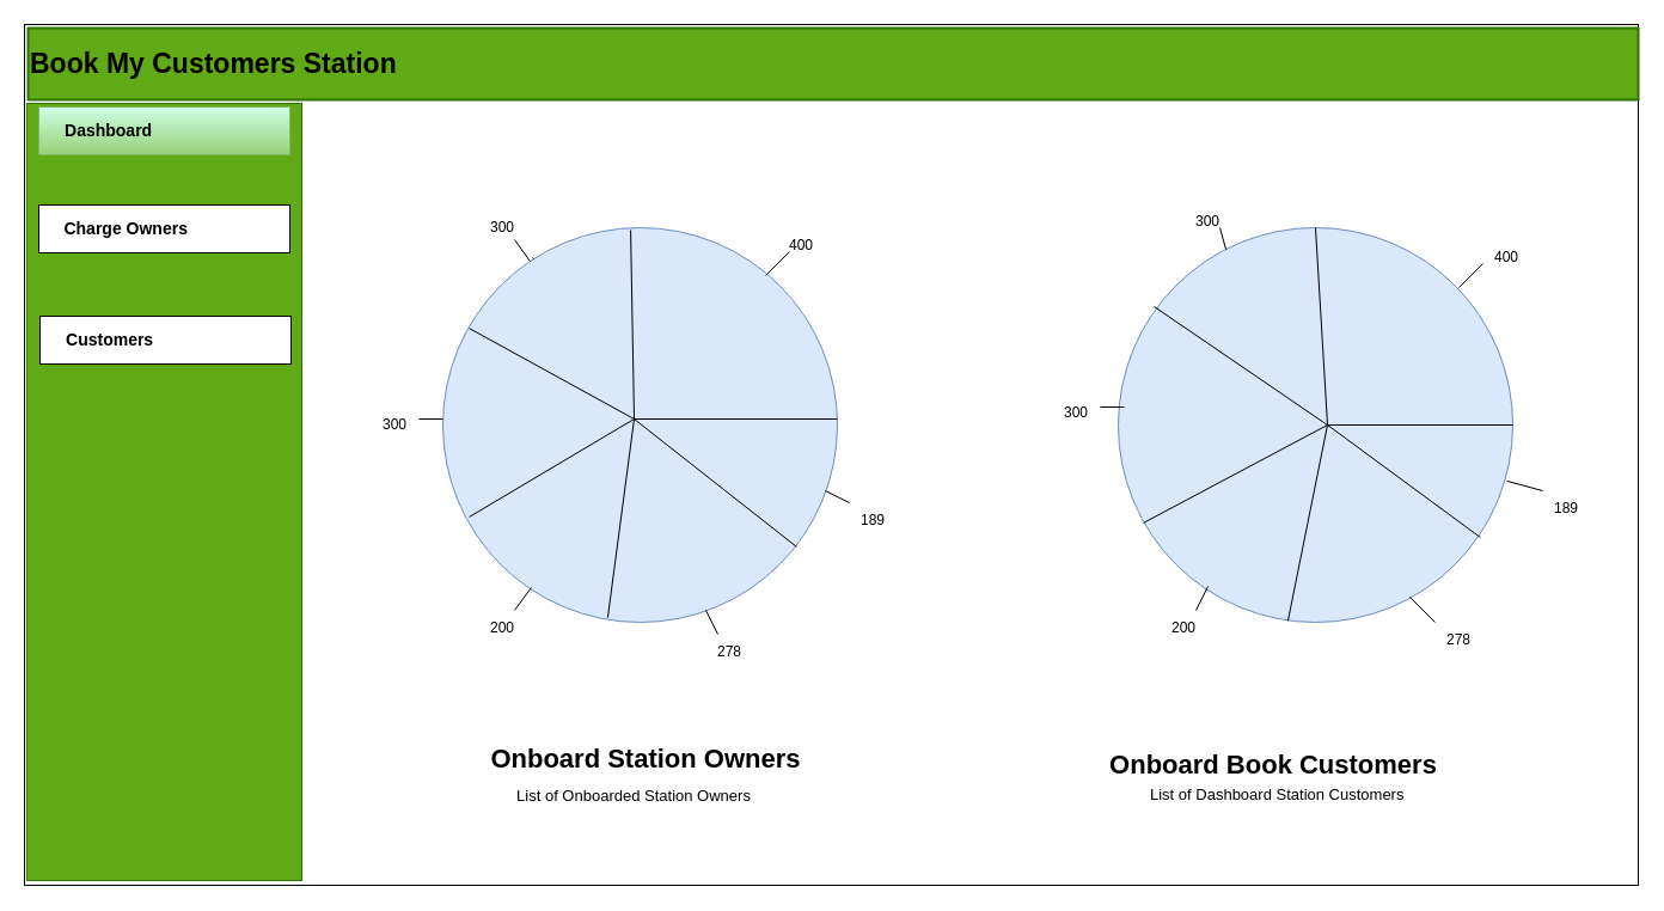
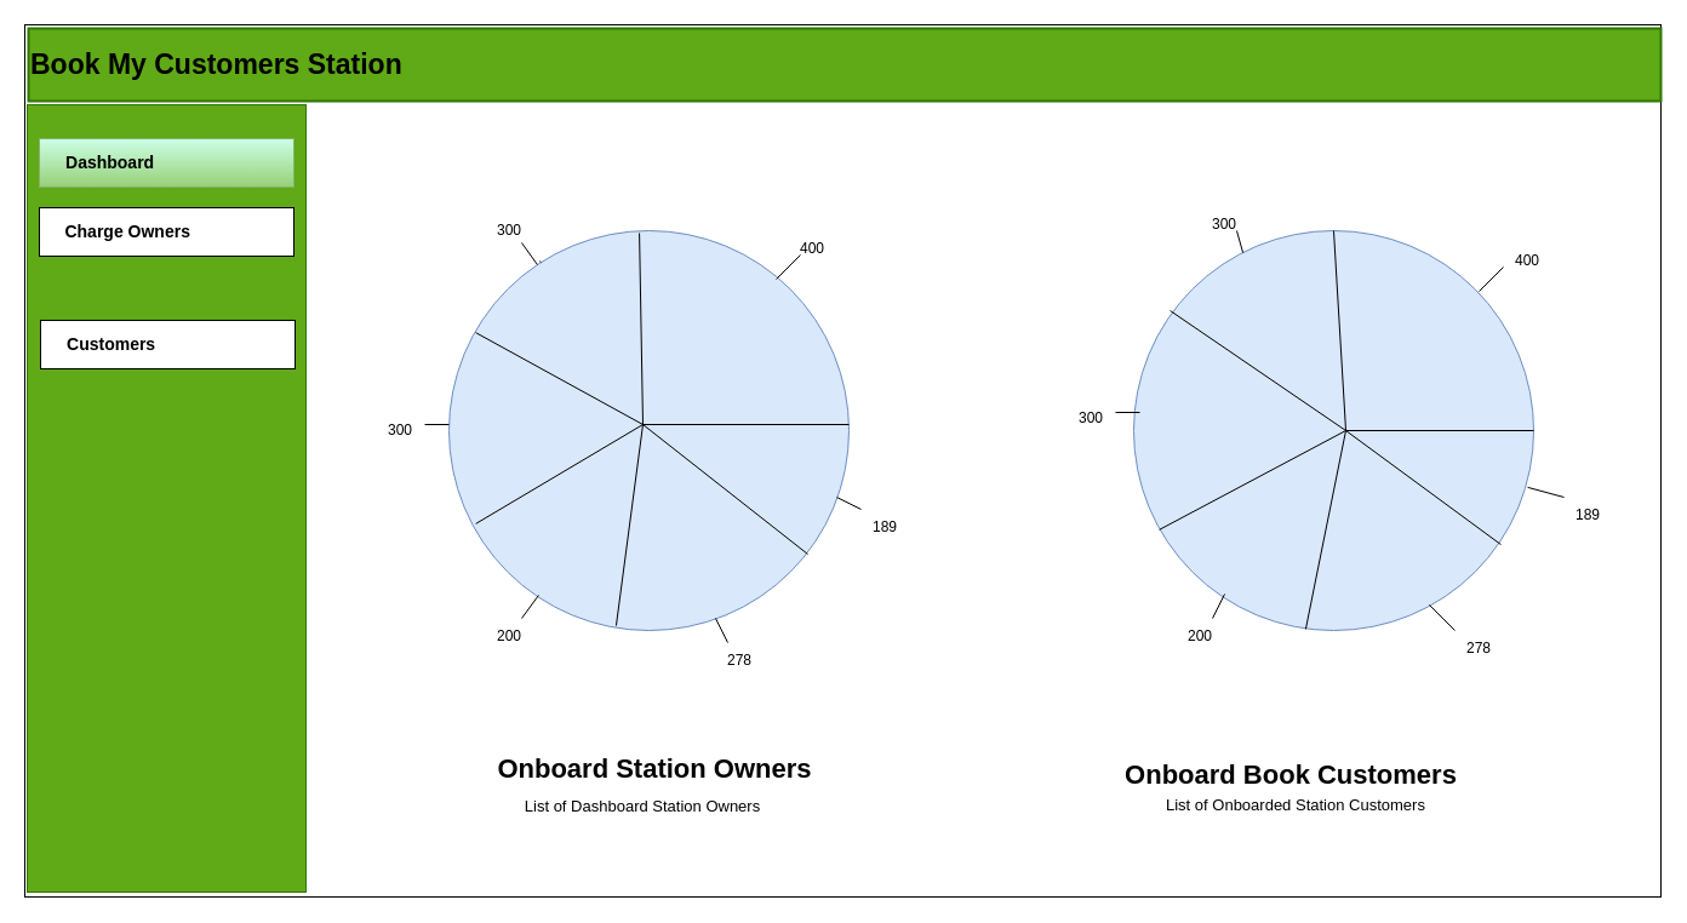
  <mxCell id="0" />
  <mxCell id="1" parent="0" />
  <mxCell id="2" value="" style="rounded=0;whiteSpace=wrap;html=1;" vertex="1" parent="1"><mxGeometry y="20" width="1350" height="720" as="geometry" x="20" /></mxCell>
  <mxCell id="3" value="" style="rounded=0;whiteSpace=wrap;html=1;fillColor=#60a917;fontColor=#ffffff;strokeColor=#2D7600;" vertex="1" parent="1"><mxGeometry x="22" y="86" width="230" height="650" as="geometry" /></mxCell>
- <mxCell id="4" value="&amp;nbsp;&amp;nbsp;&amp;nbsp;&amp;nbsp;&amp;nbsp; &lt;font style=&quot;font-size: 14px;&quot;&gt;&lt;b&gt;Dashboard&lt;/b&gt;&lt;/font&gt;" style="rounded=0;whiteSpace=wrap;html=1;align=left;fillColor=#CCFFE6;gradientColor=#97d077;strokeColor=#82b366;" vertex="1" parent="1"><mxGeometry x="32" y="89" width="210" height="40" as="geometry" /></mxCell>
+ <mxCell id="4" value="&amp;nbsp;&amp;nbsp;&amp;nbsp;&amp;nbsp;&amp;nbsp; &lt;font style=&quot;font-size: 14px;&quot;&gt;&lt;b&gt;Dashboard&lt;/b&gt;&lt;/font&gt;" style="rounded=0;whiteSpace=wrap;html=1;align=left;fillColor=#CCFFE6;gradientColor=#97d077;strokeColor=#82b366;" vertex="1" parent="1"><mxGeometry x="32" y="114" width="210" height="40" as="geometry" /></mxCell>
  <mxCell id="5" value="&lt;div align=&quot;left&quot;&gt;&lt;font style=&quot;font-size: 14px;&quot;&gt;&lt;b&gt;&amp;nbsp;&amp;nbsp;&amp;nbsp;&amp;nbsp; Charge Owners&lt;/b&gt;&lt;/font&gt;&lt;/div&gt;" style="rounded=0;whiteSpace=wrap;html=1;align=left;" vertex="1" parent="1"><mxGeometry x="32" y="171" width="210" height="40" as="geometry" /></mxCell>
  <mxCell id="6" value="&amp;nbsp;&amp;nbsp;&amp;nbsp;&amp;nbsp;&amp;nbsp; &lt;font style=&quot;font-size: 14px;&quot;&gt;&lt;b&gt;Customers&lt;/b&gt;&lt;/font&gt;" style="rounded=0;whiteSpace=wrap;html=1;align=left;" vertex="1" parent="1"><mxGeometry x="33" y="264" width="210" height="40" as="geometry" /></mxCell>
  <mxCell id="7" value="&lt;font size=&quot;1&quot;&gt;&lt;b&gt;&lt;font style=&quot;font-size: 22px;&quot;&gt;Onboard Station Owners&lt;/font&gt;&lt;/b&gt;&lt;/font&gt;" style="text;html=1;strokeColor=none;fillColor=none;align=center;verticalAlign=middle;whiteSpace=wrap;rounded=0;" vertex="1" parent="1"><mxGeometry x="380" y="610" width="320" height="50" as="geometry" /></mxCell>
- <mxCell id="8" value="&lt;font style=&quot;font-size: 13px;&quot;&gt;List of Onboarded Station Owners&lt;/font&gt;" style="text;html=1;strokeColor=none;fillColor=none;align=center;verticalAlign=middle;whiteSpace=wrap;rounded=0;" vertex="1" parent="1"><mxGeometry x="410" y="650" width="240" height="30" as="geometry" /></mxCell>
+ <mxCell id="8" value="&lt;font style=&quot;font-size: 13px;&quot;&gt;List of Dashboard Station Owners&lt;/font&gt;" style="text;html=1;strokeColor=none;fillColor=none;align=center;verticalAlign=middle;whiteSpace=wrap;rounded=0;" vertex="1" parent="1"><mxGeometry x="410" y="650" width="240" height="30" as="geometry" /></mxCell>
  <mxCell id="9" value="&lt;font size=&quot;1&quot;&gt;&lt;b&gt;&lt;font style=&quot;font-size: 22px;&quot;&gt;Onboard Book Customers&lt;br&gt;&lt;/font&gt;&lt;/b&gt;&lt;/font&gt;" style="text;html=1;strokeColor=none;fillColor=none;align=center;verticalAlign=middle;whiteSpace=wrap;rounded=0;" vertex="1" parent="1"><mxGeometry x="910" y="620" width="310" height="40" as="geometry" /></mxCell>
- <mxCell id="10" value="&lt;font style=&quot;font-size: 13px;&quot;&gt;List of Dashboard Station Customers&lt;br&gt;&lt;/font&gt;" style="text;whiteSpace=wrap;html=1;" vertex="1" parent="1"><mxGeometry x="960" y="650" width="230" height="40" as="geometry" /></mxCell>
+ <mxCell id="10" value="&lt;font style=&quot;font-size: 13px;&quot;&gt;List of Onboarded Station Customers&lt;br&gt;&lt;/font&gt;" style="text;whiteSpace=wrap;html=1;" vertex="1" parent="1"><mxGeometry x="960" y="650" width="230" height="40" as="geometry" /></mxCell>
  <mxCell id="11" value="" style="ellipse;whiteSpace=wrap;html=1;aspect=fixed;fillColor=#dae8fc;strokeColor=#6c8ebf;" vertex="1" parent="1"><mxGeometry x="370" y="190" width="330" height="330" as="geometry" /></mxCell>
  <mxCell id="12" value="" style="endArrow=none;html=1;rounded=0;exitX=0.476;exitY=0.006;exitDx=0;exitDy=0;exitPerimeter=0;" edge="1" parent="1" source="11"><mxGeometry width="50" height="50" relative="1" as="geometry"><mxPoint x="480" y="360" as="sourcePoint" /><mxPoint x="530" y="350" as="targetPoint" /></mxGeometry></mxCell>
  <mxCell id="13" value="" style="endArrow=none;html=1;rounded=0;" edge="1" parent="1"><mxGeometry width="50" height="50" relative="1" as="geometry"><mxPoint x="530" y="350" as="sourcePoint" /><mxPoint x="700" y="350" as="targetPoint" /></mxGeometry></mxCell>
  <mxCell id="14" value="" style="endArrow=none;html=1;rounded=0;exitX=0.897;exitY=0.809;exitDx=0;exitDy=0;exitPerimeter=0;" edge="1" parent="1" source="11"><mxGeometry width="50" height="50" relative="1" as="geometry"><mxPoint x="670" y="470" as="sourcePoint" /><mxPoint x="530" y="350" as="targetPoint" /></mxGeometry></mxCell>
  <mxCell id="15" value="" style="endArrow=none;html=1;rounded=0;exitX=0.418;exitY=0.988;exitDx=0;exitDy=0;exitPerimeter=0;" edge="1" parent="1" source="11"><mxGeometry width="50" height="50" relative="1" as="geometry"><mxPoint x="480" y="410" as="sourcePoint" /><mxPoint x="530" y="350" as="targetPoint" /></mxGeometry></mxCell>
  <mxCell id="16" value="" style="endArrow=none;html=1;rounded=0;exitX=0.067;exitY=0.733;exitDx=0;exitDy=0;exitPerimeter=0;" edge="1" parent="1" source="11"><mxGeometry width="50" height="50" relative="1" as="geometry"><mxPoint x="480" y="410" as="sourcePoint" /><mxPoint x="530" y="350" as="targetPoint" /></mxGeometry></mxCell>
  <mxCell id="17" value="" style="endArrow=none;html=1;rounded=0;exitX=0.067;exitY=0.255;exitDx=0;exitDy=0;exitPerimeter=0;" edge="1" parent="1" source="11"><mxGeometry width="50" height="50" relative="1" as="geometry"><mxPoint x="390" y="270" as="sourcePoint" /><mxPoint x="530" y="350" as="targetPoint" /></mxGeometry></mxCell>
  <mxCell id="18" value="" style="endArrow=none;html=1;rounded=0;" edge="1" parent="1"><mxGeometry width="50" height="50" relative="1" as="geometry"><mxPoint x="640" y="230" as="sourcePoint" /><mxPoint x="660" y="210" as="targetPoint" /></mxGeometry></mxCell>
  <mxCell id="19" value="" style="endArrow=none;html=1;rounded=0;exitX=0.97;exitY=0.667;exitDx=0;exitDy=0;exitPerimeter=0;" edge="1" parent="1" source="11"><mxGeometry width="50" height="50" relative="1" as="geometry"><mxPoint x="670" y="460" as="sourcePoint" /><mxPoint x="710" y="420" as="targetPoint" /></mxGeometry></mxCell>
  <mxCell id="20" value="" style="endArrow=none;html=1;rounded=0;" edge="1" parent="1"><mxGeometry width="50" height="50" relative="1" as="geometry"><mxPoint x="600" y="530" as="sourcePoint" /><mxPoint x="590" y="510" as="targetPoint" /></mxGeometry></mxCell>
  <mxCell id="21" value="" style="endArrow=none;html=1;rounded=0;entryX=0.224;entryY=0.912;entryDx=0;entryDy=0;entryPerimeter=0;" edge="1" parent="1" target="11"><mxGeometry width="50" height="50" relative="1" as="geometry"><mxPoint x="430" y="510" as="sourcePoint" /><mxPoint x="440" y="490" as="targetPoint" /></mxGeometry></mxCell>
  <mxCell id="22" value="" style="endArrow=none;html=1;rounded=0;" edge="1" parent="1" target="11"><mxGeometry width="50" height="50" relative="1" as="geometry"><mxPoint x="445" y="215" as="sourcePoint" /><mxPoint x="420" y="170" as="targetPoint" /></mxGeometry></mxCell>
  <mxCell id="23" value="" style="endArrow=none;html=1;rounded=0;exitX=0.221;exitY=0.085;exitDx=0;exitDy=0;exitPerimeter=0;" edge="1" parent="1" source="11"><mxGeometry width="50" height="50" relative="1" as="geometry"><mxPoint x="440" y="220" as="sourcePoint" /><mxPoint x="430" y="200" as="targetPoint" /></mxGeometry></mxCell>
  <mxCell id="24" value="" style="endArrow=none;html=1;rounded=0;" edge="1" parent="1"><mxGeometry width="50" height="50" relative="1" as="geometry"><mxPoint x="350" y="350" as="sourcePoint" /><mxPoint x="370" y="350" as="targetPoint" /></mxGeometry></mxCell>
  <mxCell id="25" value="400" style="text;html=1;strokeColor=none;fillColor=none;align=center;verticalAlign=middle;whiteSpace=wrap;rounded=0;" vertex="1" parent="1"><mxGeometry x="640" y="190" width="60" height="30" as="geometry" /></mxCell>
  <mxCell id="26" value="300" style="text;html=1;strokeColor=none;fillColor=none;align=center;verticalAlign=middle;whiteSpace=wrap;rounded=0;" vertex="1" parent="1"><mxGeometry x="390" y="175" width="60" height="30" as="geometry" /></mxCell>
  <mxCell id="27" value="189" style="text;html=1;strokeColor=none;fillColor=none;align=center;verticalAlign=middle;whiteSpace=wrap;rounded=0;" vertex="1" parent="1"><mxGeometry x="700" y="420" width="60" height="30" as="geometry" /></mxCell>
  <mxCell id="28" value="300" style="text;html=1;strokeColor=none;fillColor=none;align=center;verticalAlign=middle;whiteSpace=wrap;rounded=0;" vertex="1" parent="1"><mxGeometry x="300" y="340" width="60" height="30" as="geometry" /></mxCell>
  <mxCell id="29" value="278" style="text;html=1;strokeColor=none;fillColor=none;align=center;verticalAlign=middle;whiteSpace=wrap;rounded=0;" vertex="1" parent="1"><mxGeometry x="580" y="530" width="60" height="30" as="geometry" /></mxCell>
  <mxCell id="30" value="200" style="text;html=1;strokeColor=none;fillColor=none;align=center;verticalAlign=middle;whiteSpace=wrap;rounded=0;" vertex="1" parent="1"><mxGeometry x="390" y="510" width="60" height="30" as="geometry" /></mxCell>
  <mxCell id="31" value="" style="ellipse;whiteSpace=wrap;html=1;aspect=fixed;fillColor=#dae8fc;strokeColor=#6c8ebf;" vertex="1" parent="1"><mxGeometry x="935" y="190" width="330" height="330" as="geometry" /></mxCell>
  <mxCell id="32" value="" style="endArrow=none;html=1;rounded=0;entryX=1;entryY=0.5;entryDx=0;entryDy=0;" edge="1" parent="1" target="31"><mxGeometry width="50" height="50" relative="1" as="geometry"><mxPoint x="1110" y="355" as="sourcePoint" /><mxPoint x="1270" y="350" as="targetPoint" /></mxGeometry></mxCell>
  <mxCell id="33" value="" style="endArrow=none;html=1;rounded=0;entryX=0.5;entryY=0;entryDx=0;entryDy=0;" edge="1" parent="1" target="31"><mxGeometry width="50" height="50" relative="1" as="geometry"><mxPoint x="1110" y="355" as="sourcePoint" /><mxPoint x="1170" y="300" as="targetPoint" /></mxGeometry></mxCell>
  <mxCell id="34" value="" style="endArrow=none;html=1;rounded=0;exitX=0.918;exitY=0.785;exitDx=0;exitDy=0;exitPerimeter=0;" edge="1" parent="1" source="31"><mxGeometry width="50" height="50" relative="1" as="geometry"><mxPoint x="1060" y="400" as="sourcePoint" /><mxPoint x="1110" y="355" as="targetPoint" /></mxGeometry></mxCell>
  <mxCell id="35" value="" style="endArrow=none;html=1;rounded=0;exitX=0.43;exitY=0.997;exitDx=0;exitDy=0;exitPerimeter=0;" edge="1" parent="1" source="31"><mxGeometry width="50" height="50" relative="1" as="geometry"><mxPoint x="1060" y="400" as="sourcePoint" /><mxPoint x="1110" y="355" as="targetPoint" /></mxGeometry></mxCell>
  <mxCell id="36" value="" style="endArrow=none;html=1;rounded=0;exitX=0.064;exitY=0.748;exitDx=0;exitDy=0;exitPerimeter=0;" edge="1" parent="1" source="31"><mxGeometry width="50" height="50" relative="1" as="geometry"><mxPoint x="1060" y="400" as="sourcePoint" /><mxPoint x="1110" y="355" as="targetPoint" /></mxGeometry></mxCell>
  <mxCell id="37" value="" style="endArrow=none;html=1;rounded=0;exitX=0.091;exitY=0.2;exitDx=0;exitDy=0;exitPerimeter=0;" edge="1" parent="1" source="31"><mxGeometry width="50" height="50" relative="1" as="geometry"><mxPoint x="990" y="310" as="sourcePoint" /><mxPoint x="1110" y="355" as="targetPoint" /></mxGeometry></mxCell>
  <mxCell id="38" value="" style="endArrow=none;html=1;rounded=0;" edge="1" parent="1"><mxGeometry width="50" height="50" relative="1" as="geometry"><mxPoint x="1220" y="240" as="sourcePoint" /><mxPoint x="1240" y="220" as="targetPoint" /></mxGeometry></mxCell>
  <mxCell id="39" value="" style="endArrow=none;html=1;rounded=0;exitX=0.273;exitY=0.055;exitDx=0;exitDy=0;exitPerimeter=0;" edge="1" parent="1" source="31"><mxGeometry width="50" height="50" relative="1" as="geometry"><mxPoint x="1040" y="205" as="sourcePoint" /><mxPoint x="1020" y="190" as="targetPoint" /></mxGeometry></mxCell>
  <mxCell id="40" value="" style="endArrow=none;html=1;rounded=0;" edge="1" parent="1"><mxGeometry width="50" height="50" relative="1" as="geometry"><mxPoint x="920" y="340" as="sourcePoint" /><mxPoint x="940" y="340" as="targetPoint" /></mxGeometry></mxCell>
  <mxCell id="41" value="" style="endArrow=none;html=1;rounded=0;" edge="1" parent="1"><mxGeometry width="50" height="50" relative="1" as="geometry"><mxPoint x="1000" y="510" as="sourcePoint" /><mxPoint x="1010" y="490" as="targetPoint" /></mxGeometry></mxCell>
  <mxCell id="42" value="" style="endArrow=none;html=1;rounded=0;entryX=0.739;entryY=0.936;entryDx=0;entryDy=0;entryPerimeter=0;" edge="1" parent="1" target="31"><mxGeometry width="50" height="50" relative="1" as="geometry"><mxPoint x="1200" y="520" as="sourcePoint" /><mxPoint x="1230" y="520" as="targetPoint" /></mxGeometry></mxCell>
  <mxCell id="43" value="" style="endArrow=none;html=1;rounded=0;exitX=0.985;exitY=0.642;exitDx=0;exitDy=0;exitPerimeter=0;" edge="1" parent="1" source="31"><mxGeometry width="50" height="50" relative="1" as="geometry"><mxPoint x="1260" y="410" as="sourcePoint" /><mxPoint x="1290" y="410" as="targetPoint" /></mxGeometry></mxCell>
  <mxCell id="44" value="400" style="text;html=1;strokeColor=none;fillColor=none;align=center;verticalAlign=middle;whiteSpace=wrap;rounded=0;" vertex="1" parent="1"><mxGeometry x="1230" y="200" width="60" height="30" as="geometry" /></mxCell>
  <mxCell id="45" value="300" style="text;html=1;strokeColor=none;fillColor=none;align=center;verticalAlign=middle;whiteSpace=wrap;rounded=0;" vertex="1" parent="1"><mxGeometry x="980" y="170" width="60" height="30" as="geometry" /></mxCell>
  <mxCell id="46" value="300" style="text;html=1;strokeColor=none;fillColor=none;align=center;verticalAlign=middle;whiteSpace=wrap;rounded=0;" vertex="1" parent="1"><mxGeometry x="870" y="330" width="60" height="30" as="geometry" /></mxCell>
  <mxCell id="47" value="200" style="text;html=1;strokeColor=none;fillColor=none;align=center;verticalAlign=middle;whiteSpace=wrap;rounded=0;" vertex="1" parent="1"><mxGeometry x="960" y="510" width="60" height="30" as="geometry" /></mxCell>
  <mxCell id="48" value="278" style="text;html=1;strokeColor=none;fillColor=none;align=center;verticalAlign=middle;whiteSpace=wrap;rounded=0;" vertex="1" parent="1"><mxGeometry x="1190" y="520" width="60" height="30" as="geometry" /></mxCell>
  <mxCell id="49" value="189" style="text;html=1;strokeColor=none;fillColor=none;align=center;verticalAlign=middle;whiteSpace=wrap;rounded=0;" vertex="1" parent="1"><mxGeometry x="1280" y="410" width="60" height="30" as="geometry" /></mxCell>
  <mxCell id="50" value="&lt;div align=&quot;left&quot;&gt;&lt;font color=&quot;#000000&quot;&gt;&lt;b&gt;&lt;font style=&quot;font-size: 23px;&quot;&gt;Book My Customers Station&lt;/font&gt;&lt;/b&gt;&lt;br&gt;&lt;/font&gt;&lt;/div&gt;" style="rounded=0;whiteSpace=wrap;html=1;align=left;fillColor=#60a917;fontColor=#ffffff;strokeColor=#2D7600;strokeWidth=2;" vertex="1" parent="1"><mxGeometry x="23" y="23" width="1347" height="60" as="geometry" /></mxCell>
  <mxCell id="51" style="edgeStyle=orthogonalEdgeStyle;rounded=0;orthogonalLoop=1;jettySize=auto;html=1;exitX=0.5;exitY=1;exitDx=0;exitDy=0;" edge="1" parent="1" source="50" target="50"><mxGeometry relative="1" as="geometry" /></mxCell>
